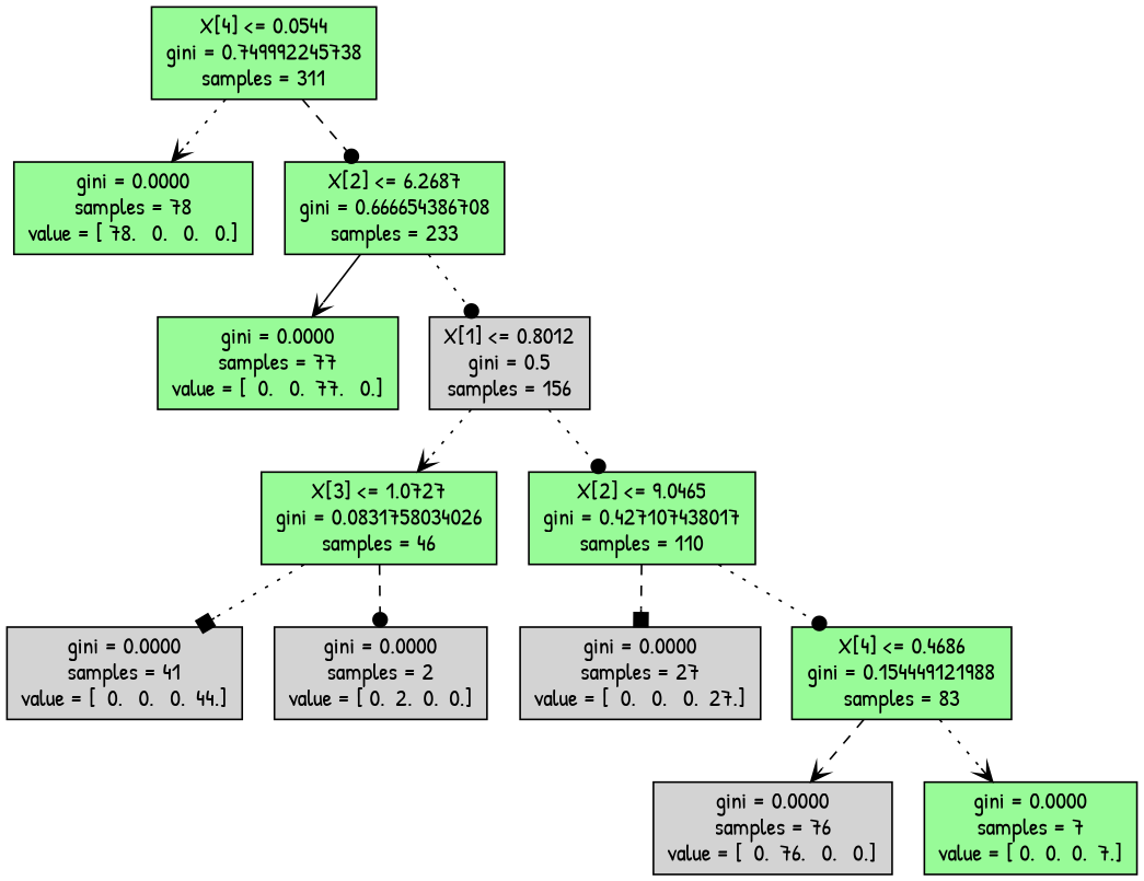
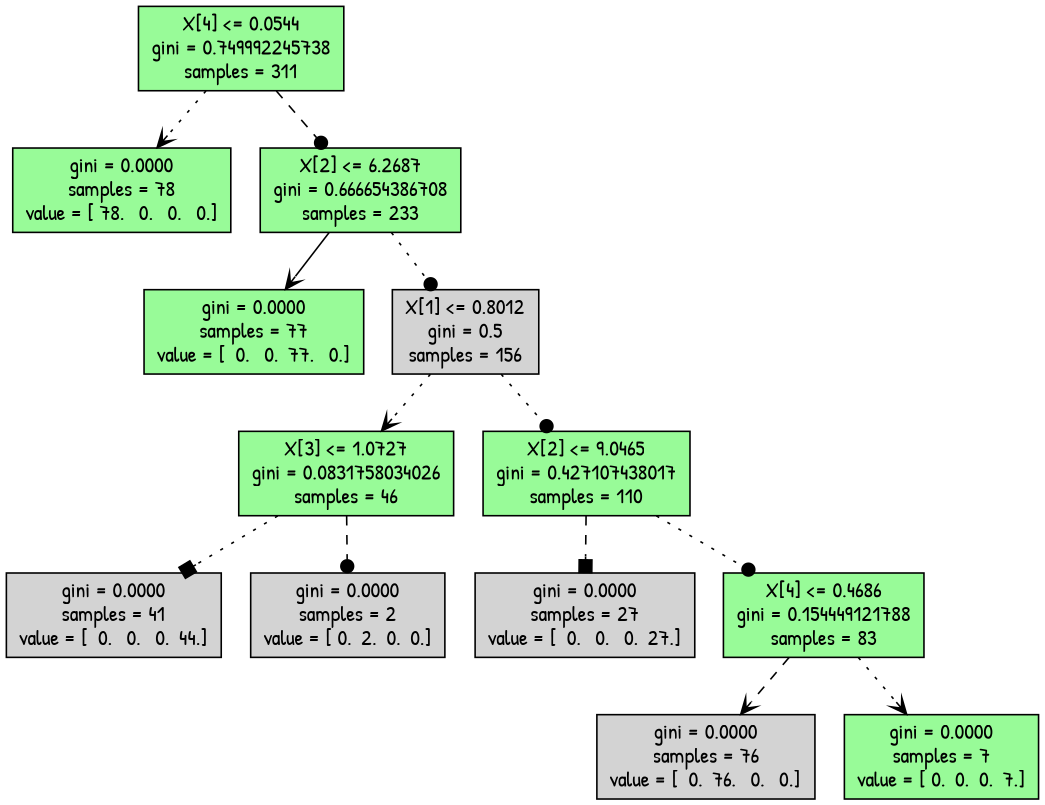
  digraph {
    fontname="Patrick Hand"
    node [fillcolor=palegreen fontname="Patrick Hand" shape=box style=filled]
    edge [arrowhead=vee fontname="Patrick Hand" style=dotted]
    n1 [label="X[4] <= 0.0544\ngini = 0.749992245738\nsamples = 311"]
    n2 [label="gini = 0.0000\nsamples = 78\nvalue = [ 78.   0.   0.   0.]"]
    n3 [label="X[2] <= 6.2687\ngini = 0.666654386708\nsamples = 233"]
    n4 [label="gini = 0.0000\nsamples = 77\nvalue = [  0.   0.  77.   0.]"]
    n5 [fillcolor=lightgrey label="X[1] <= 0.8012\ngini = 0.5\nsamples = 156"]
    n6 [label="X[3] <= 1.0727\ngini = 0.0831758034026\nsamples = 46"]
    n7 [label="X[2] <= 9.0465\ngini = 0.427107438017\nsamples = 110"]
    n8 [fillcolor=lightgrey label="gini = 0.0000\nsamples = 41\nvalue = [  0.   0.   0.  44.]"]
    n9 [fillcolor=lightgrey label="gini = 0.0000\nsamples = 2\nvalue = [ 0.  2.  0.  0.]"]
    n10 [fillcolor=lightgrey label="gini = 0.0000\nsamples = 27\nvalue = [  0.   0.   0.  27.]"]
-   n11 [label="X[4] <= 0.4686\ngini = 0.154449121988\nsamples = 83"]
+   n11 [label="X[4] <= 0.4686\ngini = 0.154449121788\nsamples = 83"]
    n12 [fillcolor=lightgrey label="gini = 0.0000\nsamples = 76\nvalue = [  0.  76.   0.   0.]"]
    n13 [label="gini = 0.0000\nsamples = 7\nvalue = [ 0.  0.  0.  7.]"]
    n1 -> n2
    n1 -> n3 [arrowhead=dot style=dashed]
    n3 -> n4 [style=solid]
    n3 -> n5 [arrowhead=dot]
    n5 -> n6
    n5 -> n7 [arrowhead=dot]
    n6 -> n8 [arrowhead=box]
    n6 -> n9 [arrowhead=dot style=dashed]
    n7 -> n10 [arrowhead=box style=dashed]
    n7 -> n11 [arrowhead=dot]
    n11 -> n12 [style=dashed]
    n11 -> n13
  }
